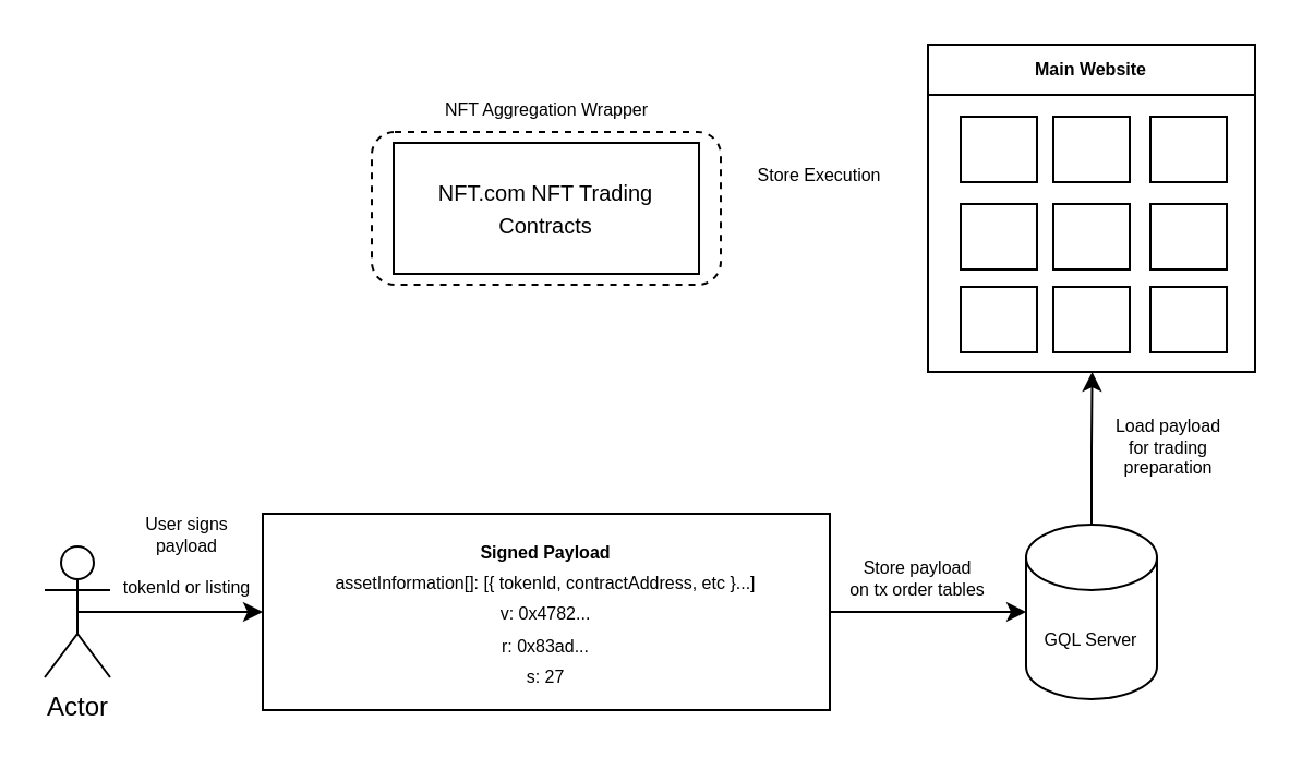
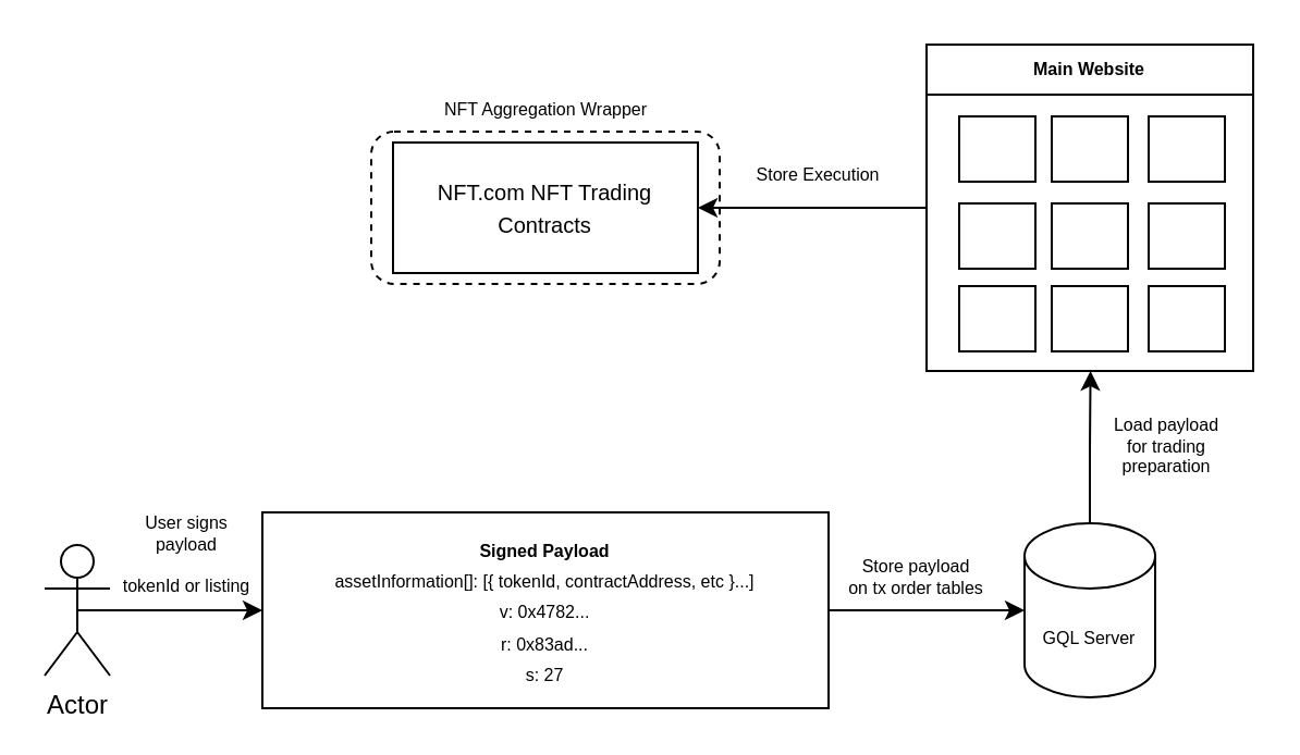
  <mxCell id="0" />
  <mxCell id="1" parent="0" />
  <mxCell id="2" value="&lt;font style=&quot;font-size: 10px;&quot;&gt;NFT.com NFT Trading Contracts&lt;/font&gt;" style="rounded=0;whiteSpace=wrap;html=1;" vertex="1" parent="1"><mxGeometry x="180" y="65" width="140" height="60" as="geometry" /></mxCell>
  <mxCell id="3" style="edgeStyle=orthogonalEdgeStyle;rounded=0;orthogonalLoop=1;jettySize=auto;html=1;exitX=1;exitY=0.5;exitDx=0;exitDy=0;fontSize=8;entryX=0;entryY=0.5;entryDx=0;entryDy=0;entryPerimeter=0;" edge="1" parent="1" source="4" target="8"><mxGeometry relative="1" as="geometry"><mxPoint x="460" y="279.882" as="targetPoint" /></mxGeometry></mxCell>
  <mxCell id="4" value="&lt;font style=&quot;font-size: 8px;&quot;&gt;&lt;b&gt;Signed Payload&lt;/b&gt;&lt;br&gt;assetInformation[]: [{ tokenId, contractAddress, etc }...]&lt;br&gt;v: 0x4782...&lt;br&gt;r: 0x83ad...&lt;br&gt;s: 27&lt;/font&gt;" style="rounded=0;whiteSpace=wrap;html=1;align=center;" vertex="1" parent="1"><mxGeometry x="120" y="235" width="260" height="90" as="geometry" /></mxCell>
  <mxCell id="5" style="edgeStyle=orthogonalEdgeStyle;rounded=0;orthogonalLoop=1;jettySize=auto;html=1;exitX=0.5;exitY=0.5;exitDx=0;exitDy=0;exitPerimeter=0;entryX=0;entryY=0.5;entryDx=0;entryDy=0;" edge="1" parent="1" source="6" target="4"><mxGeometry relative="1" as="geometry" /></mxCell>
  <mxCell id="6" value="Actor" style="shape=umlActor;verticalLabelPosition=bottom;verticalAlign=top;html=1;outlineConnect=0;" vertex="1" parent="1"><mxGeometry x="20" y="250" width="30" height="60" as="geometry" /></mxCell>
  <mxCell id="7" style="edgeStyle=orthogonalEdgeStyle;rounded=0;orthogonalLoop=1;jettySize=auto;html=1;exitX=0.5;exitY=0;exitDx=0;exitDy=0;exitPerimeter=0;fontSize=10;" edge="1" parent="1" source="8"><mxGeometry relative="1" as="geometry"><mxPoint x="500.294" y="170" as="targetPoint" /></mxGeometry></mxCell>
  <mxCell id="8" value="GQL Server" style="shape=cylinder3;whiteSpace=wrap;html=1;boundedLbl=1;backgroundOutline=1;size=15;fontSize=8;" vertex="1" parent="1"><mxGeometry x="470" y="240" width="60" height="80" as="geometry" /></mxCell>
  <mxCell id="9" value="User signs&lt;br&gt;payload&lt;br&gt;&lt;br&gt;tokenId or listing" style="text;html=1;align=center;verticalAlign=middle;resizable=0;points=[];autosize=1;strokeColor=none;fillColor=none;fontSize=8;" vertex="1" parent="1"><mxGeometry x="50" y="230" width="70" height="50" as="geometry" /></mxCell>
  <mxCell id="10" value="Store payload&lt;br&gt;on tx order tables" style="text;html=1;align=center;verticalAlign=middle;resizable=0;points=[];autosize=1;strokeColor=none;fillColor=none;fontSize=8;" vertex="1" parent="1"><mxGeometry x="375" y="250" width="90" height="30" as="geometry" /></mxCell>
+ <mxCell id="11" style="edgeStyle=orthogonalEdgeStyle;rounded=0;orthogonalLoop=1;jettySize=auto;html=1;exitX=0;exitY=0.5;exitDx=0;exitDy=0;entryX=1;entryY=0.5;entryDx=0;entryDy=0;fontSize=10;" edge="1" parent="1" source="12" target="2"><mxGeometry relative="1" as="geometry" /></mxCell>
  <mxCell id="12" value="Main Website" style="swimlane;fontSize=8;" vertex="1" parent="1"><mxGeometry x="425" y="20" width="150" height="150" as="geometry" /></mxCell>
  <mxCell id="13" value="" style="group" vertex="1" connectable="0" parent="12"><mxGeometry x="15" y="33" width="122" height="108" as="geometry" /></mxCell>
  <mxCell id="14" value="" style="group" vertex="1" connectable="0" parent="13"><mxGeometry width="122" height="30" as="geometry" /></mxCell>
  <mxCell id="15" value="" style="rounded=0;whiteSpace=wrap;html=1;fontSize=10;fillColor=none;gradientColor=default;" vertex="1" parent="14"><mxGeometry width="35" height="30" as="geometry" /></mxCell>
  <mxCell id="16" value="" style="rounded=0;whiteSpace=wrap;html=1;fontSize=10;fillColor=none;gradientColor=default;" vertex="1" parent="14"><mxGeometry x="42.5" width="35" height="30" as="geometry" /></mxCell>
  <mxCell id="17" value="" style="rounded=0;whiteSpace=wrap;html=1;fontSize=10;fillColor=none;gradientColor=default;" vertex="1" parent="14"><mxGeometry x="87" width="35" height="30" as="geometry" /></mxCell>
  <mxCell id="18" value="" style="group" vertex="1" connectable="0" parent="13"><mxGeometry y="40" width="122" height="30" as="geometry" /></mxCell>
  <mxCell id="19" value="" style="rounded=0;whiteSpace=wrap;html=1;fontSize=10;fillColor=none;gradientColor=default;" vertex="1" parent="18"><mxGeometry width="35" height="30" as="geometry" /></mxCell>
  <mxCell id="20" value="" style="rounded=0;whiteSpace=wrap;html=1;fontSize=10;fillColor=none;gradientColor=default;" vertex="1" parent="18"><mxGeometry x="42.5" width="35" height="30" as="geometry" /></mxCell>
  <mxCell id="21" value="" style="rounded=0;whiteSpace=wrap;html=1;fontSize=10;fillColor=none;gradientColor=default;" vertex="1" parent="18"><mxGeometry x="87" width="35" height="30" as="geometry" /></mxCell>
  <mxCell id="22" value="" style="group" vertex="1" connectable="0" parent="13"><mxGeometry y="78" width="122" height="30" as="geometry" /></mxCell>
  <mxCell id="23" value="" style="rounded=0;whiteSpace=wrap;html=1;fontSize=10;fillColor=none;gradientColor=default;" vertex="1" parent="22"><mxGeometry width="35" height="30" as="geometry" /></mxCell>
  <mxCell id="24" value="" style="rounded=0;whiteSpace=wrap;html=1;fontSize=10;fillColor=none;gradientColor=default;" vertex="1" parent="22"><mxGeometry x="42.5" width="35" height="30" as="geometry" /></mxCell>
  <mxCell id="25" value="" style="rounded=0;whiteSpace=wrap;html=1;fontSize=10;fillColor=none;gradientColor=default;" vertex="1" parent="22"><mxGeometry x="87" width="35" height="30" as="geometry" /></mxCell>
  <mxCell id="26" value="Load payload&lt;br&gt;for trading&lt;br&gt;preparation" style="text;html=1;align=center;verticalAlign=middle;resizable=0;points=[];autosize=1;strokeColor=none;fillColor=none;fontSize=8;" vertex="1" parent="1"><mxGeometry x="500" y="185" width="70" height="40" as="geometry" /></mxCell>
  <mxCell id="27" value="Store Execution" style="text;html=1;align=center;verticalAlign=middle;resizable=0;points=[];autosize=1;strokeColor=none;fillColor=none;fontSize=8;" vertex="1" parent="1"><mxGeometry x="335" y="70" width="80" height="20" as="geometry" /></mxCell>
  <mxCell id="28" value="" style="rounded=1;whiteSpace=wrap;html=1;fontSize=10;fillColor=none;dashed=1;" vertex="1" parent="1"><mxGeometry x="170" y="60" width="160" height="70" as="geometry" /></mxCell>
  <mxCell id="29" value="NFT Aggregation Wrapper" style="text;html=1;align=center;verticalAlign=middle;resizable=0;points=[];autosize=1;strokeColor=none;fillColor=none;fontSize=8;" vertex="1" parent="1"><mxGeometry x="190" y="40" width="120" height="20" as="geometry" /></mxCell>
